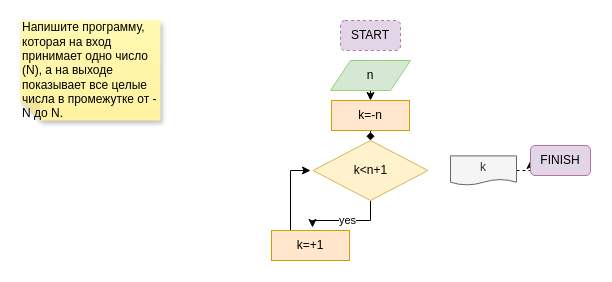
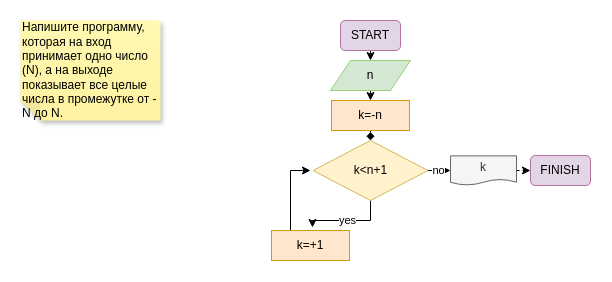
  <mxCell id="0" />
  <mxCell id="1" parent="0" />
  <mxCell id="2" value="Напишите программу, которая на вход принимает одно число (N), а на выходе показывает все целые числа в промежутке от -N до N." style="shape=note;whiteSpace=wrap;html=1;backgroundOutline=1;fontColor=#000000;darkOpacity=0.05;fillColor=#FFF9B2;strokeColor=none;fillStyle=solid;direction=west;gradientDirection=north;gradientColor=#FFF2A1;shadow=1;size=20;pointerEvents=1;align=left;" parent="1" vertex="1"><mxGeometry x="20" y="20" width="140" height="100" as="geometry" /></mxCell>
- <mxCell id="4" value="START" style="rounded=1;whiteSpace=wrap;html=1;fillColor=#e1d5e7;strokeColor=#B5739D;dashed=1;" parent="1" vertex="1"><mxGeometry x="340" y="20" width="60" height="30" as="geometry" /></mxCell>
+ <mxCell id="3" style="edgeStyle=orthogonalEdgeStyle;rounded=0;orthogonalLoop=1;jettySize=auto;html=1;exitX=0.5;exitY=1;exitDx=0;exitDy=0;entryX=0.5;entryY=0;entryDx=0;entryDy=0;" parent="1" source="4" target="6" edge="1"><mxGeometry relative="1" as="geometry" /></mxCell>
+ <mxCell id="4" value="START" style="rounded=1;whiteSpace=wrap;html=1;fillColor=#e1d5e7;strokeColor=#B5739D;" parent="1" vertex="1"><mxGeometry x="340" y="20" width="60" height="30" as="geometry" /></mxCell>
  <mxCell id="5" style="edgeStyle=orthogonalEdgeStyle;rounded=0;orthogonalLoop=1;jettySize=auto;html=1;exitX=0.5;exitY=1;exitDx=0;exitDy=0;entryX=0.5;entryY=0;entryDx=0;entryDy=0;" parent="1" source="6" edge="1"><mxGeometry relative="1" as="geometry"><mxPoint x="370.005" y="100" as="targetPoint" /></mxGeometry></mxCell>
  <mxCell id="6" value="n" style="shape=parallelogram;perimeter=parallelogramPerimeter;whiteSpace=wrap;html=1;fixedSize=1;strokeColor=#97D077;fillColor=#d5e8d4;" parent="1" vertex="1"><mxGeometry x="330" y="60" width="80" height="30" as="geometry" /></mxCell>
  <mxCell id="7" style="edgeStyle=orthogonalEdgeStyle;rounded=0;orthogonalLoop=1;jettySize=auto;html=1;exitX=1;exitY=0.5;exitDx=0;exitDy=0;entryX=0;entryY=0.5;entryDx=0;entryDy=0;dashed=1;" edge="1" parent="1" source="8" target="9"><mxGeometry relative="1" as="geometry" /></mxCell>
  <mxCell id="8" value="k" style="shape=document;whiteSpace=wrap;html=1;boundedLbl=1;strokeColor=#666666;fillColor=#f5f5f5;fontColor=#333333;size=0.199;" parent="1" vertex="1"><mxGeometry x="450" y="155.38" width="66" height="29.25" as="geometry" /></mxCell>
- <mxCell id="9" value="FINISH" style="rounded=1;whiteSpace=wrap;html=1;fillColor=#e1d5e7;strokeColor=#B5739D;" parent="1" vertex="1"><mxGeometry x="530" y="145" width="60" height="30" as="geometry" /></mxCell>
+ <mxCell id="9" value="FINISH" style="rounded=1;whiteSpace=wrap;html=1;fillColor=#e1d5e7;strokeColor=#B5739D;" parent="1" vertex="1"><mxGeometry x="530" y="155" width="60" height="30" as="geometry" /></mxCell>
  <mxCell id="10" value="yes" style="edgeStyle=orthogonalEdgeStyle;rounded=0;orthogonalLoop=1;jettySize=auto;html=1;exitX=0.5;exitY=1;exitDx=0;exitDy=0;entryX=0.526;entryY=-0.1;entryDx=0;entryDy=0;entryPerimeter=0;" edge="1" parent="1" source="12" target="16"><mxGeometry relative="1" as="geometry" /></mxCell>
+ <mxCell id="11" value="no" style="edgeStyle=orthogonalEdgeStyle;rounded=0;orthogonalLoop=1;jettySize=auto;html=1;exitX=1;exitY=0.5;exitDx=0;exitDy=0;entryX=0;entryY=0.5;entryDx=0;entryDy=0;" edge="1" parent="1" source="12" target="8"><mxGeometry relative="1" as="geometry" /></mxCell>
  <mxCell id="12" value="k&amp;lt;n+1" style="rhombus;whiteSpace=wrap;html=1;strokeColor=#d6b656;fillColor=#fff2cc;" parent="1" vertex="1"><mxGeometry x="312.5" y="140" width="115" height="60" as="geometry" /></mxCell>
  <mxCell id="13" style="edgeStyle=orthogonalEdgeStyle;rounded=0;orthogonalLoop=1;jettySize=auto;html=1;exitX=0.5;exitY=1;exitDx=0;exitDy=0;entryX=0.5;entryY=0;entryDx=0;entryDy=0;endArrow=diamond;" edge="1" parent="1" source="14" target="12"><mxGeometry relative="1" as="geometry" /></mxCell>
  <mxCell id="14" value="k=-n" style="rounded=0;whiteSpace=wrap;html=1;strokeColor=#d79b00;fillColor=#ffe6cc;" vertex="1" parent="1"><mxGeometry x="331" y="100" width="78" height="30" as="geometry" /></mxCell>
  <mxCell id="15" style="edgeStyle=orthogonalEdgeStyle;rounded=0;orthogonalLoop=1;jettySize=auto;html=1;exitX=0;exitY=0.5;exitDx=0;exitDy=0;" edge="1" parent="1" source="16"><mxGeometry relative="1" as="geometry"><mxPoint x="310" y="170" as="targetPoint" /><Array as="points"><mxPoint x="290" y="245" /><mxPoint x="290" y="170" /></Array></mxGeometry></mxCell>
  <mxCell id="16" value="k=+1" style="rounded=0;whiteSpace=wrap;html=1;strokeColor=#d79b00;fillColor=#ffe6cc;" vertex="1" parent="1"><mxGeometry x="271" y="230" width="78" height="30" as="geometry" /></mxCell>
